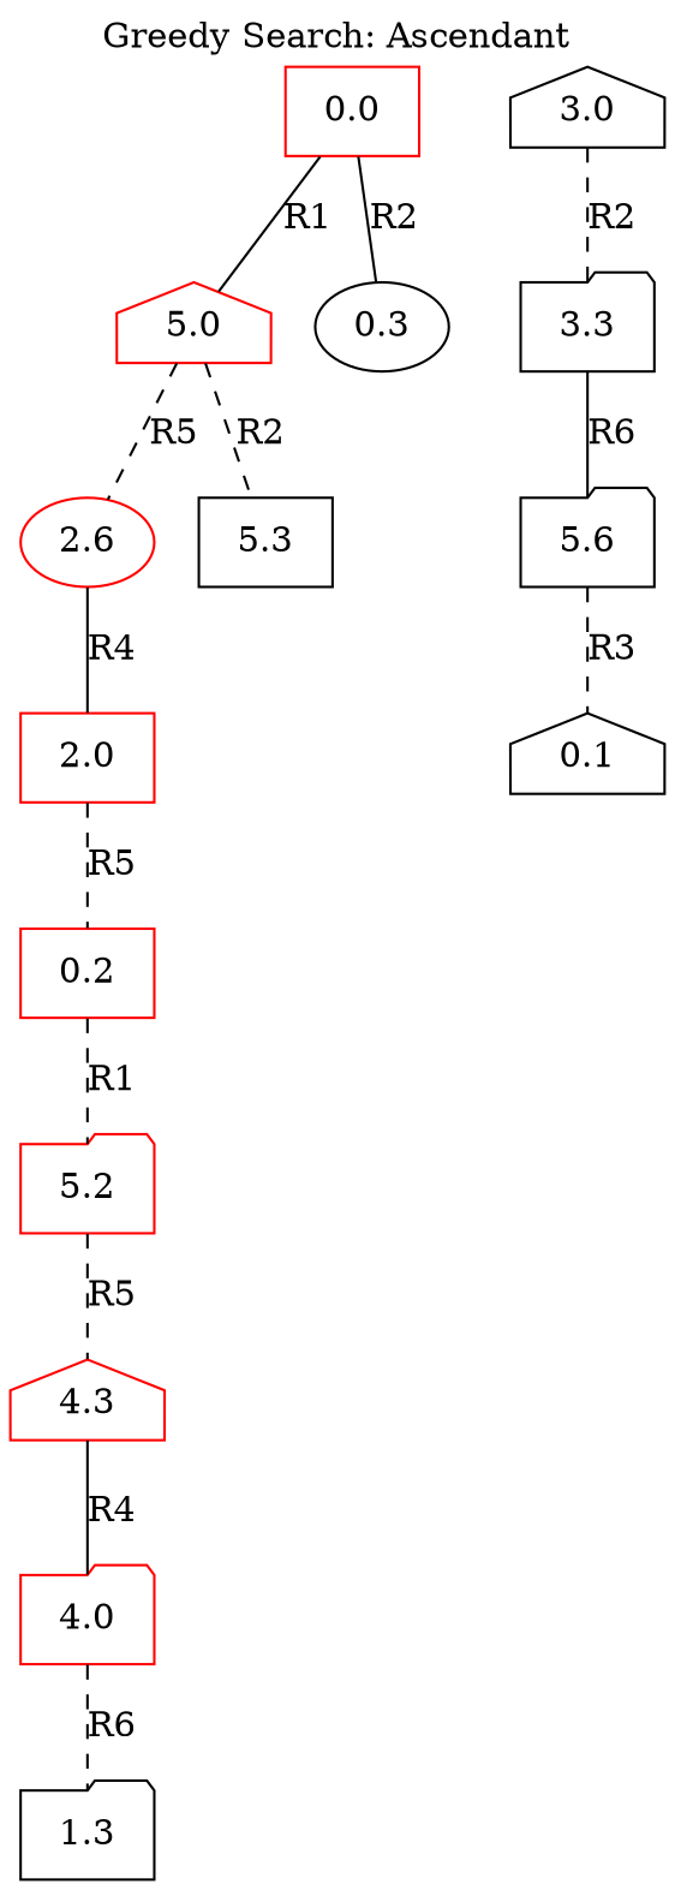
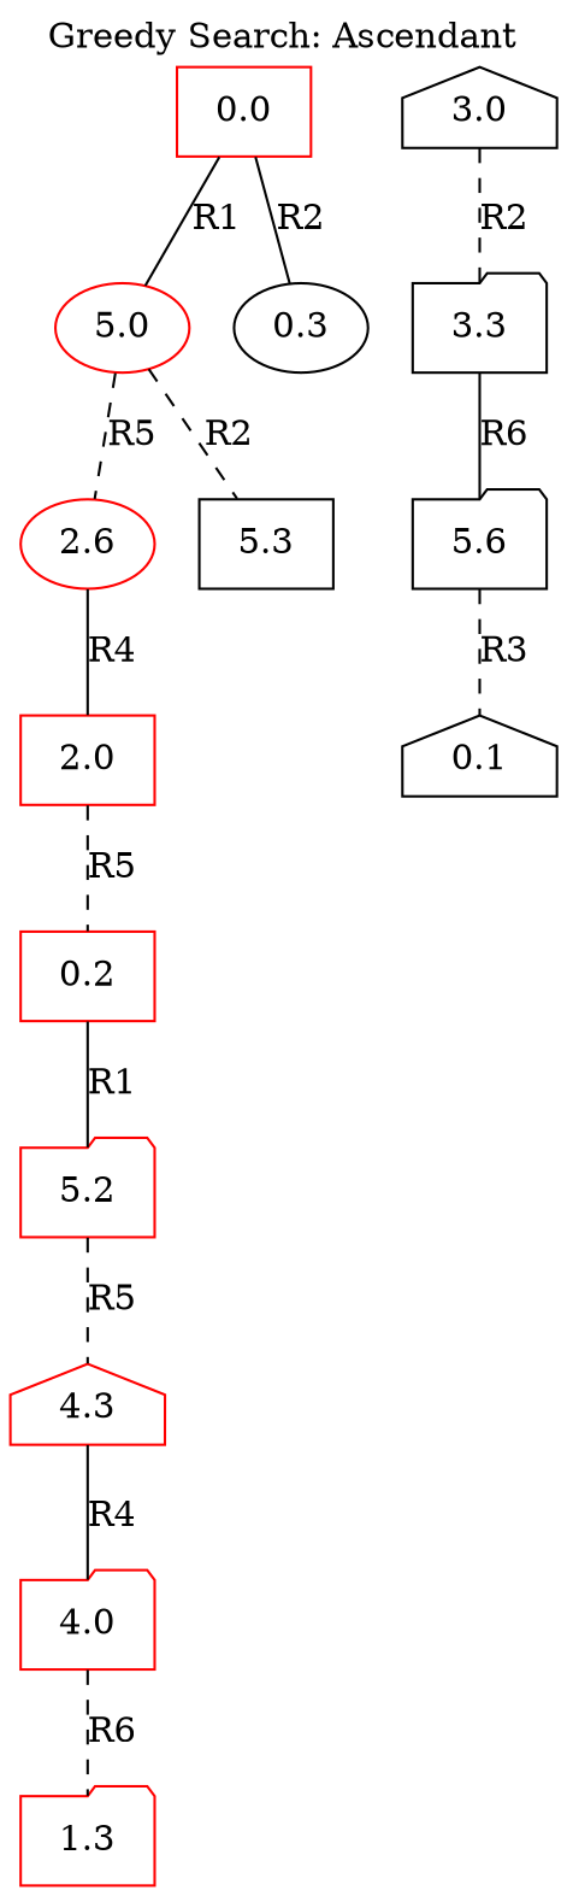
  strict graph {
    label="Greedy Search: Ascendant"
    labelloc=t
    node [color=red shape=folder]
    edge [style=dashed]
    0.0 [shape=box]
-   5.0 [shape=house]
+   5.0 [shape=ellipse]
    n3 [label=2.6 shape=ellipse]
    2.0 [shape=box]
    0.2 [shape=box]
    5.2
    4.3 [shape=house]
    4.0
-   1.3 [color=black]
+   1.3
    0.3 [shape=ellipse color=""]
    5.3 [shape=box color=""]
    3.0 [shape=house color=""]
    3.3 [color=""]
    n14 [label=5.6 color=""]
    0.1 [shape=house color=""]
    subgraph sub_1 {
      0.0
      5.0
      n3
      2.0
      0.2
      5.2
      4.3
      4.0
      1.3
    }
    0.0 -- 5.0 [label=R1 style=solid]
    0.0 -- 0.3 [label=R2 style=solid]
    5.0 -- n3 [label=R5]
    5.0 -- 5.3 [label=R2]
    n3 -- 2.0 [label=R4 style=solid]
    2.0 -- 0.2 [label=R5]
-   0.2 -- 5.2 [label=R1]
+   0.2 -- 5.2 [label=R1 style=solid]
    5.2 -- 4.3 [label=R5]
    4.3 -- 4.0 [label=R4 style=solid]
    4.0 -- 1.3 [label=R6]
    3.0 -- 3.3 [label=R2]
    3.3 -- n14 [label=R6 style=solid]
    n14 -- 0.1 [label=R3]
  }
